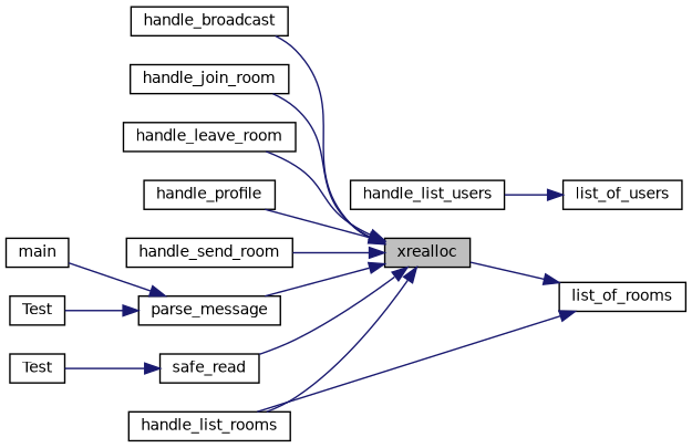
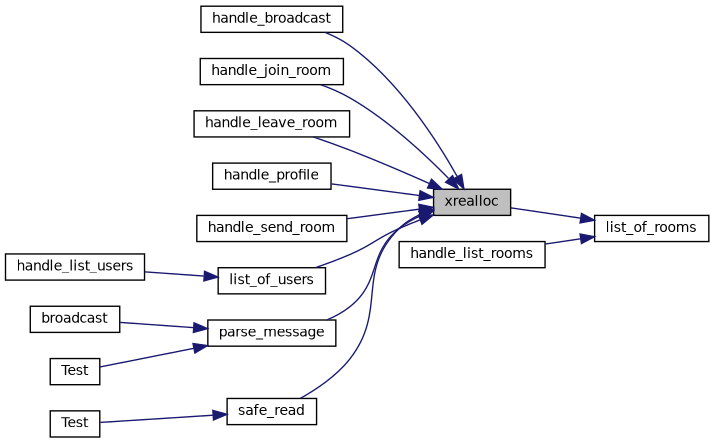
  digraph {
    rankdir=RL
    node [color=black fillcolor=white fontname=Helvetica fontsize=10 shape=record style=filled]
    edge [color=midnightblue dir=back fontname=Helvetica fontsize=10 labelfontname=Helvetica labelfontsize=10 style=solid]
    n1 [fillcolor=grey75 fontcolor=black height=0.2 label=xrealloc width=0.4]
    n2 [height=0.2 label=handle_broadcast width=0.4]
    n3 [height=0.2 label=handle_join_room width=0.4]
    n4 [height=0.2 label=handle_leave_room width=0.4]
    n5 [height=0.2 label=handle_profile width=0.4]
    n6 [height=0.2 label=handle_send_room width=0.4]
    n7 [height=0.2 label=list_of_users width=0.4]
    n8 [height=0.2 label=parse_message width=0.4]
    n9 [height=0.2 label=safe_read width=0.4]
    n10 [height=0.2 label=list_of_rooms width=0.4]
    n11 [height=0.2 label=handle_list_rooms width=0.4]
    n12 [height=0.2 label=handle_list_users width=0.4]
-   n13 [height=0.2 label=main width=0.4]
+   n13 [height=0.2 label=broadcast width=0.4]
    n14 [height=0.2 label=Test width=0.4]
    n15 [height=0.2 label=Test width=0.4]
    n1 -> n2
    n1 -> n3
    n1 -> n4
    n1 -> n5
    n1 -> n6
-   n1 -> n11
+   n1 -> n7
    n1 -> n8
    n1 -> n9
    n7 -> n12
    n8 -> n13
    n8 -> n14
    n9 -> n15
    n10 -> n1
    n10 -> n11
  }
